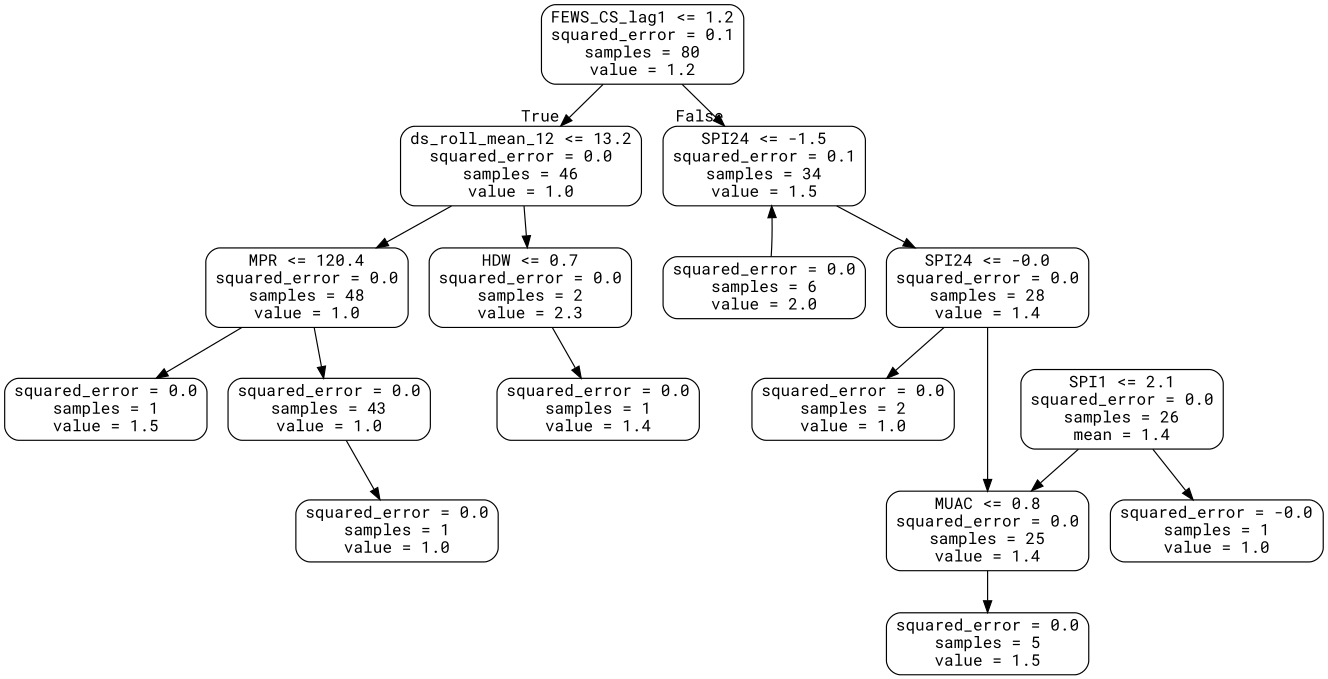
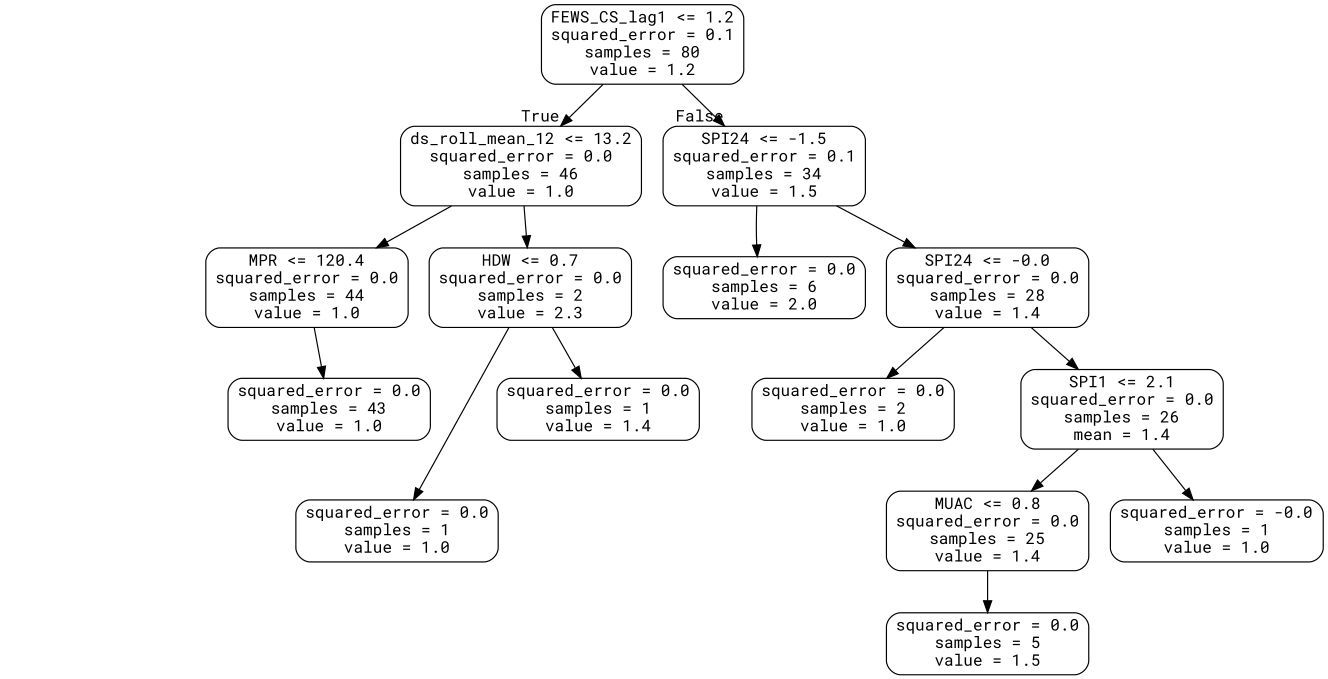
  digraph {
    fontname="Roboto Mono"
    node [color=black fontname="Roboto Mono" shape=box style=rounded]
    edge [fontname="Roboto Mono"]
    n1 [label="FEWS_CS_lag1 <= 1.2\nsquared_error = 0.1\nsamples = 80\nvalue = 1.2"]
    n2 [label="ds_roll_mean_12 <= 13.2\nsquared_error = 0.0\nsamples = 46\nvalue = 1.0"]
    n3 [label="SPI24 <= -1.5\nsquared_error = 0.1\nsamples = 34\nvalue = 1.5"]
-   n4 [label="MPR <= 120.4\nsquared_error = 0.0\nsamples = 48\nvalue = 1.0"]
+   n4 [label="MPR <= 120.4\nsquared_error = 0.0\nsamples = 44\nvalue = 1.0"]
    n5 [label="HDW <= 0.7\nsquared_error = 0.0\nsamples = 2\nvalue = 2.3"]
    n6 [label="squared_error = 0.0\nsamples = 6\nvalue = 2.0"]
    n7 [label="SPI24 <= -0.0\nsquared_error = 0.0\nsamples = 28\nvalue = 1.4"]
-   n8 [label="squared_error = 0.0\nsamples = 1\nvalue = 1.5"]
    n9 [label="squared_error = 0.0\nsamples = 43\nvalue = 1.0"]
    n10 [label="squared_error = 0.0\nsamples = 1\nvalue = 1.0"]
    n11 [label="squared_error = 0.0\nsamples = 1\nvalue = 1.4"]
    n12 [label="squared_error = 0.0\nsamples = 2\nvalue = 1.0"]
    n13 [label="SPI1 <= 2.1\nsquared_error = 0.0\nsamples = 26\nmean = 1.4"]
    n14 [label="MUAC <= 0.8\nsquared_error = 0.0\nsamples = 25\nvalue = 1.4"]
    n15 [label="squared_error = -0.0\nsamples = 1\nvalue = 1.0"]
    n16 [label="squared_error = 0.0\nsamples = 5\nvalue = 1.5"]
    n1 -> n2 [headlabel=True labelangle=45 labeldistance=2.5]
    n1 -> n3 [headlabel=False labelangle=-45 labeldistance=2.5]
    n2 -> n4
    n2 -> n5
-   n6 -> n3
+   n3 -> n6
    n3 -> n7
-   n4 -> n8
    n4 -> n9
-   n9 -> n10
+   n5 -> n10
    n5 -> n11
    n7 -> n12
-   n7 -> n14
+   n7 -> n13
    n13 -> n14
    n13 -> n15
    n14 -> n16
  }
